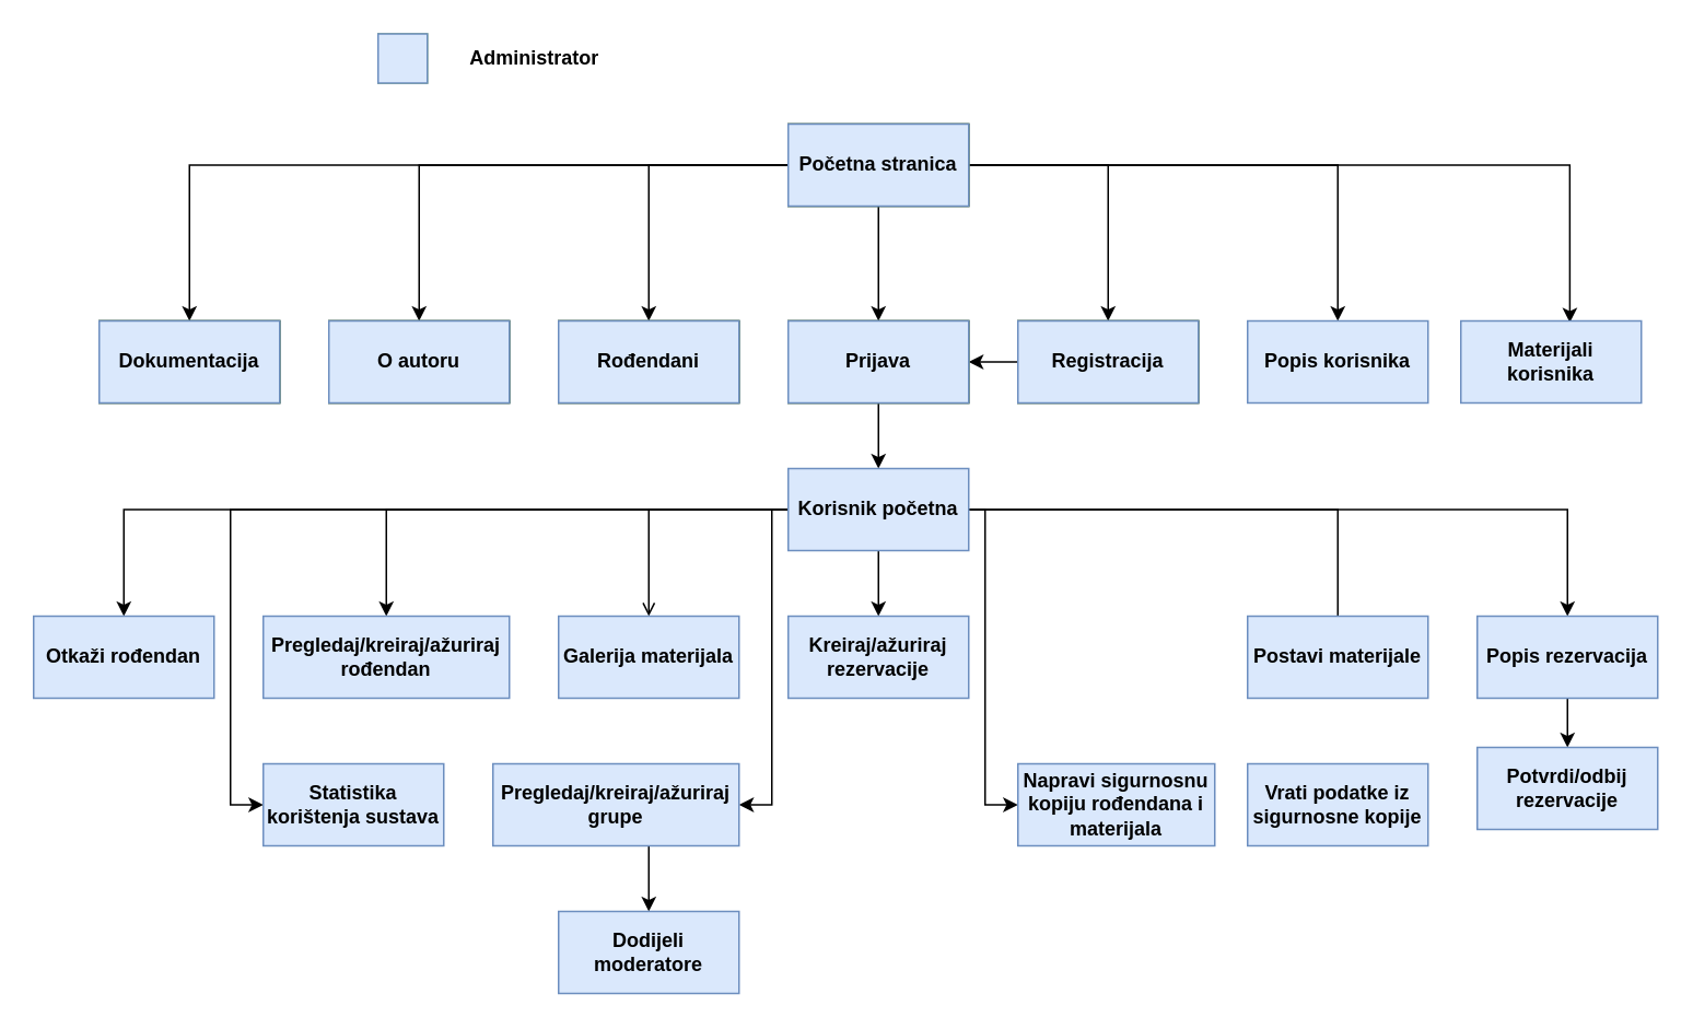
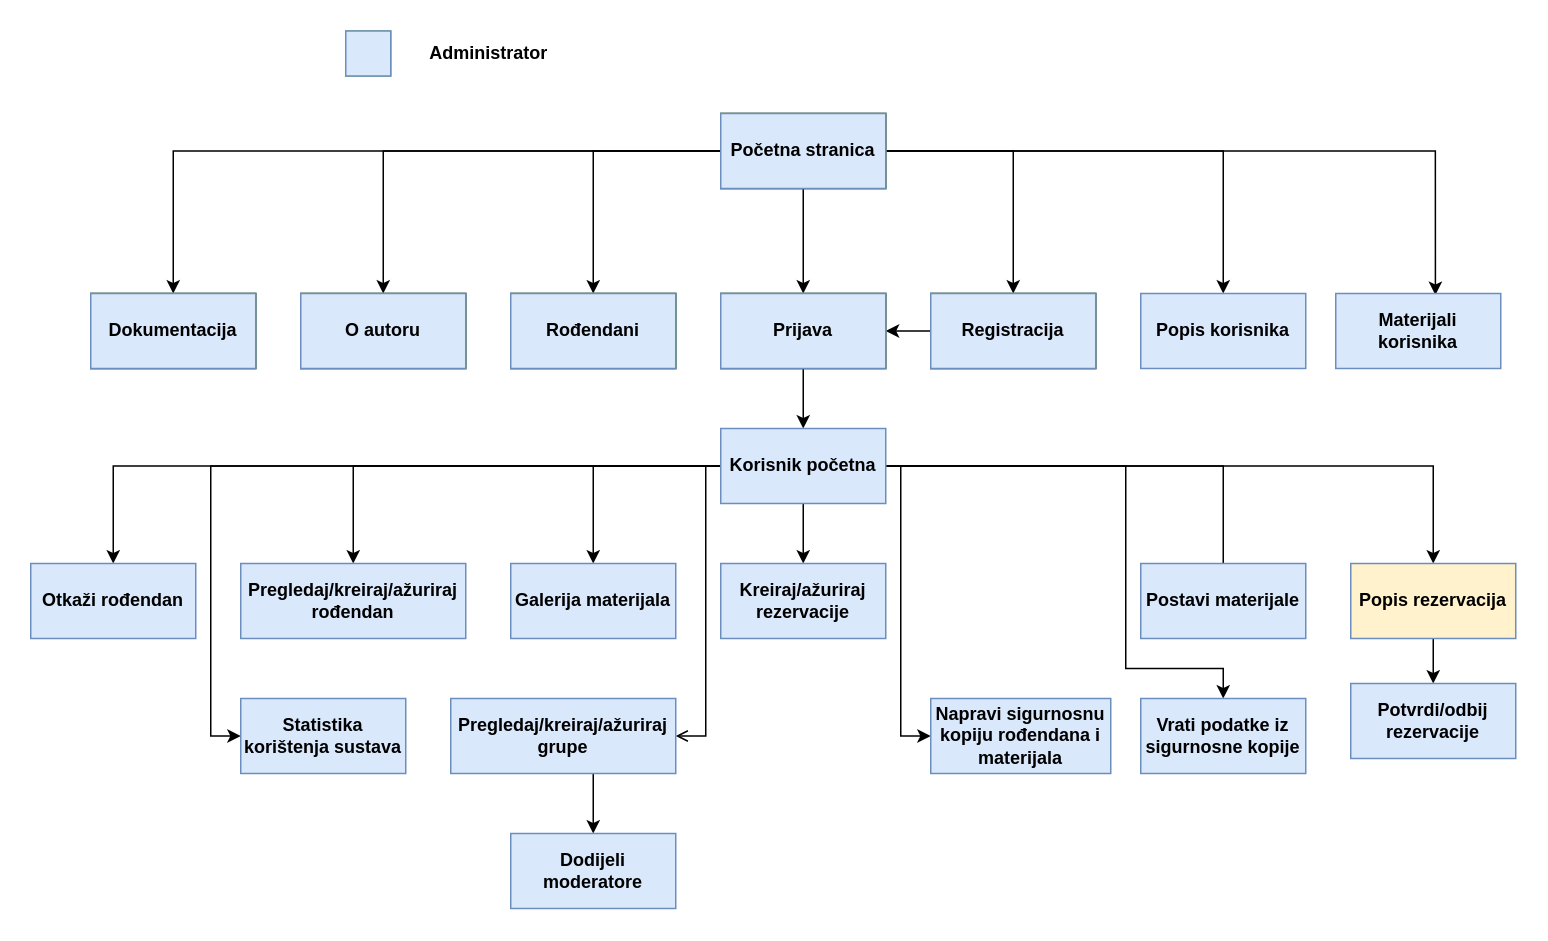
  <mxCell id="0" />
  <mxCell id="1" parent="0" />
  <mxCell id="2" style="edgeStyle=orthogonalEdgeStyle;rounded=0;orthogonalLoop=1;jettySize=auto;html=1;entryX=0.5;entryY=0;entryDx=0;entryDy=0;" parent="1" source="9" target="12" edge="1"><mxGeometry relative="1" as="geometry" /></mxCell>
  <mxCell id="3" style="edgeStyle=orthogonalEdgeStyle;rounded=0;orthogonalLoop=1;jettySize=auto;html=1;" parent="1" source="9" target="11" edge="1"><mxGeometry relative="1" as="geometry" /></mxCell>
  <mxCell id="4" style="edgeStyle=orthogonalEdgeStyle;rounded=0;orthogonalLoop=1;jettySize=auto;html=1;" parent="1" source="9" target="13" edge="1"><mxGeometry relative="1" as="geometry" /></mxCell>
  <mxCell id="5" style="edgeStyle=orthogonalEdgeStyle;rounded=0;orthogonalLoop=1;jettySize=auto;html=1;" parent="1" source="9" target="14" edge="1"><mxGeometry relative="1" as="geometry" /></mxCell>
  <mxCell id="6" style="edgeStyle=orthogonalEdgeStyle;rounded=0;orthogonalLoop=1;jettySize=auto;html=1;" parent="1" source="9" target="15" edge="1"><mxGeometry relative="1" as="geometry" /></mxCell>
  <mxCell id="7" style="edgeStyle=orthogonalEdgeStyle;rounded=0;orthogonalLoop=1;jettySize=auto;html=1;entryX=0.604;entryY=0.02;entryDx=0;entryDy=0;entryPerimeter=0;" parent="1" source="9" target="16" edge="1"><mxGeometry relative="1" as="geometry" /></mxCell>
  <mxCell id="8" style="edgeStyle=orthogonalEdgeStyle;rounded=0;orthogonalLoop=1;jettySize=auto;html=1;" parent="1" source="9" target="17" edge="1"><mxGeometry relative="1" as="geometry" /></mxCell>
  <mxCell id="9" value="Početna stranica" style="rounded=0;whiteSpace=wrap;html=1;" parent="1" vertex="1"><mxGeometry x="480" y="75" width="110" height="50" as="geometry" /></mxCell>
  <mxCell id="10" style="edgeStyle=orthogonalEdgeStyle;rounded=0;orthogonalLoop=1;jettySize=auto;html=1;" parent="1" source="11" target="12" edge="1"><mxGeometry relative="1" as="geometry" /></mxCell>
  <mxCell id="11" value="Registracija" style="rounded=0;whiteSpace=wrap;html=1;" parent="1" vertex="1"><mxGeometry x="620" y="195" width="110" height="50" as="geometry" /></mxCell>
  <mxCell id="12" value="Prijava" style="rounded=0;whiteSpace=wrap;html=1;" parent="1" vertex="1"><mxGeometry x="480" y="195" width="110" height="50" as="geometry" /></mxCell>
  <mxCell id="13" value="Dokumentacija" style="rounded=0;whiteSpace=wrap;html=1;" parent="1" vertex="1"><mxGeometry x="60" y="195" width="110" height="50" as="geometry" /></mxCell>
  <mxCell id="14" value="O autoru" style="rounded=0;whiteSpace=wrap;html=1;" parent="1" vertex="1"><mxGeometry x="200" y="195" width="110" height="50" as="geometry" /></mxCell>
  <mxCell id="15" value="Popis korisnika" style="rounded=0;whiteSpace=wrap;html=1;fillColor=#dae8fc;strokeColor=#6c8ebf;fontStyle=1" parent="1" vertex="1"><mxGeometry x="760" y="195" width="110" height="50" as="geometry" /></mxCell>
  <mxCell id="16" value="Materijali korisnika" style="rounded=0;whiteSpace=wrap;html=1;fillColor=#dae8fc;strokeColor=#6c8ebf;fontStyle=1" parent="1" vertex="1"><mxGeometry x="890" y="195" width="110" height="50" as="geometry" /></mxCell>
  <mxCell id="17" value="Rođendani" style="rounded=0;whiteSpace=wrap;html=1;" parent="1" vertex="1"><mxGeometry x="340" y="195" width="110" height="50" as="geometry" /></mxCell>
  <mxCell id="18" value="Administrator" style="text;html=1;align=center;verticalAlign=middle;resizable=0;points=[];autosize=1;strokeColor=none;fontStyle=1" parent="1" vertex="1"><mxGeometry x="280" y="25" width="90" height="20" as="geometry" /></mxCell>
  <mxCell id="19" value="" style="rounded=0;whiteSpace=wrap;html=1;fillColor=#d5e8d4;strokeColor=#82b366;" parent="1" vertex="1"><mxGeometry x="230" y="20" width="30" height="30" as="geometry" /></mxCell>
  <mxCell id="20" value="Početna stranica" style="rounded=0;whiteSpace=wrap;html=1;fillColor=#d5e8d4;strokeColor=#82b366;fontStyle=1" parent="1" vertex="1"><mxGeometry x="480" y="75" width="110" height="50" as="geometry" /></mxCell>
  <mxCell id="21" style="edgeStyle=orthogonalEdgeStyle;rounded=0;orthogonalLoop=1;jettySize=auto;html=1;entryX=0.5;entryY=0;entryDx=0;entryDy=0;" parent="1" source="22" target="37" edge="1"><mxGeometry relative="1" as="geometry" /></mxCell>
  <mxCell id="22" value="Prijava" style="rounded=0;whiteSpace=wrap;html=1;fillColor=#d5e8d4;strokeColor=#82b366;fontStyle=1" parent="1" vertex="1"><mxGeometry x="480" y="195" width="110" height="50" as="geometry" /></mxCell>
  <mxCell id="23" value="Rođendani" style="rounded=0;whiteSpace=wrap;html=1;fillColor=#d5e8d4;strokeColor=#82b366;fontStyle=1" parent="1" vertex="1"><mxGeometry x="340" y="195" width="110" height="50" as="geometry" /></mxCell>
  <mxCell id="24" value="O autoru" style="rounded=0;whiteSpace=wrap;html=1;fillColor=#d5e8d4;strokeColor=#82b366;fontStyle=1" parent="1" vertex="1"><mxGeometry x="200" y="195" width="110" height="50" as="geometry" /></mxCell>
  <mxCell id="25" value="Dokumentacija" style="rounded=0;whiteSpace=wrap;html=1;fillColor=#d5e8d4;strokeColor=#82b366;fontStyle=1" parent="1" vertex="1"><mxGeometry x="60" y="195" width="110" height="50" as="geometry" /></mxCell>
  <mxCell id="26" value="Registracija" style="rounded=0;whiteSpace=wrap;html=1;fillColor=#d5e8d4;strokeColor=#82b366;fontStyle=1" parent="1" vertex="1"><mxGeometry x="620" y="195" width="110" height="50" as="geometry" /></mxCell>
  <mxCell id="27" style="edgeStyle=orthogonalEdgeStyle;rounded=0;orthogonalLoop=1;jettySize=auto;html=1;entryX=0.5;entryY=0;entryDx=0;entryDy=0;" parent="1" source="37" target="38" edge="1"><mxGeometry relative="1" as="geometry" /></mxCell>
  <mxCell id="28" style="edgeStyle=orthogonalEdgeStyle;rounded=0;orthogonalLoop=1;jettySize=auto;html=1;endArrow=none;" parent="1" source="37" target="39" edge="1"><mxGeometry relative="1" as="geometry" /></mxCell>
- <mxCell id="29" style="edgeStyle=orthogonalEdgeStyle;rounded=0;orthogonalLoop=1;jettySize=auto;html=1;entryX=0.5;entryY=0;entryDx=0;entryDy=0;endArrow=open;" parent="1" source="37" target="40" edge="1"><mxGeometry relative="1" as="geometry" /></mxCell>
+ <mxCell id="29" style="edgeStyle=orthogonalEdgeStyle;rounded=0;orthogonalLoop=1;jettySize=auto;html=1;entryX=0.5;entryY=0;entryDx=0;entryDy=0;" parent="1" source="37" target="40" edge="1"><mxGeometry relative="1" as="geometry" /></mxCell>
  <mxCell id="30" style="edgeStyle=orthogonalEdgeStyle;rounded=0;orthogonalLoop=1;jettySize=auto;html=1;" parent="1" source="37" target="48" edge="1"><mxGeometry relative="1" as="geometry" /></mxCell>
  <mxCell id="31" style="edgeStyle=orthogonalEdgeStyle;rounded=0;orthogonalLoop=1;jettySize=auto;html=1;entryX=0.5;entryY=0;entryDx=0;entryDy=0;" parent="1" source="37" target="49" edge="1"><mxGeometry relative="1" as="geometry" /></mxCell>
  <mxCell id="32" style="edgeStyle=orthogonalEdgeStyle;rounded=0;orthogonalLoop=1;jettySize=auto;html=1;entryX=0.5;entryY=0;entryDx=0;entryDy=0;" parent="1" source="37" target="51" edge="1"><mxGeometry relative="1" as="geometry" /></mxCell>
- <mxCell id="33" style="edgeStyle=orthogonalEdgeStyle;rounded=0;orthogonalLoop=1;jettySize=auto;html=1;entryX=1;entryY=0.5;entryDx=0;entryDy=0;" edge="1" parent="1" source="37" target="54"><mxGeometry relative="1" as="geometry"><Array as="points"><mxPoint x="470" y="310" /><mxPoint x="470" y="490" /></Array></mxGeometry></mxCell>
+ <mxCell id="33" style="edgeStyle=orthogonalEdgeStyle;rounded=0;orthogonalLoop=1;jettySize=auto;html=1;entryX=1;entryY=0.5;entryDx=0;entryDy=0;endArrow=open;" edge="1" parent="1" source="37" target="54"><mxGeometry relative="1" as="geometry"><Array as="points"><mxPoint x="470" y="310" /><mxPoint x="470" y="490" /></Array></mxGeometry></mxCell>
  <mxCell id="34" style="edgeStyle=orthogonalEdgeStyle;rounded=0;orthogonalLoop=1;jettySize=auto;html=1;entryX=0;entryY=0.5;entryDx=0;entryDy=0;" edge="1" parent="1" source="37" target="56"><mxGeometry relative="1" as="geometry"><Array as="points"><mxPoint x="600" y="310" /><mxPoint x="600" y="490" /></Array></mxGeometry></mxCell>
+ <mxCell id="35" style="edgeStyle=orthogonalEdgeStyle;rounded=0;orthogonalLoop=1;jettySize=auto;html=1;" edge="1" parent="1" source="37" target="57"><mxGeometry relative="1" as="geometry"><Array as="points"><mxPoint x="750" y="310" /><mxPoint x="750" y="445" /><mxPoint x="815" y="445" /></Array></mxGeometry></mxCell>
  <mxCell id="36" style="edgeStyle=orthogonalEdgeStyle;rounded=0;orthogonalLoop=1;jettySize=auto;html=1;entryX=0;entryY=0.5;entryDx=0;entryDy=0;" edge="1" parent="1" source="37" target="58"><mxGeometry relative="1" as="geometry" /></mxCell>
  <mxCell id="37" value="Korisnik početna" style="rounded=0;whiteSpace=wrap;html=1;fillColor=#dae8fc;strokeColor=#6c8ebf;fontStyle=1" parent="1" vertex="1"><mxGeometry x="480" y="285" width="110" height="50" as="geometry" /></mxCell>
  <mxCell id="38" value="Kreiraj/ažuriraj rezervacije" style="rounded=0;whiteSpace=wrap;html=1;fillColor=#dae8fc;strokeColor=#6c8ebf;fontStyle=1" parent="1" vertex="1"><mxGeometry x="480" y="375" width="110" height="50" as="geometry" /></mxCell>
  <mxCell id="39" value="Postavi materijale" style="rounded=0;whiteSpace=wrap;html=1;fillColor=#dae8fc;strokeColor=#6c8ebf;fontStyle=1" parent="1" vertex="1"><mxGeometry x="760" y="375" width="110" height="50" as="geometry" /></mxCell>
  <mxCell id="40" value="Galerija materijala" style="rounded=0;whiteSpace=wrap;html=1;fillColor=#dae8fc;strokeColor=#6c8ebf;fontStyle=1" parent="1" vertex="1"><mxGeometry x="340" y="375" width="110" height="50" as="geometry" /></mxCell>
  <mxCell id="41" value="" style="rounded=0;whiteSpace=wrap;html=1;fillColor=#dae8fc;strokeColor=#6c8ebf;" parent="1" vertex="1"><mxGeometry x="230" y="20" width="30" height="30" as="geometry" /></mxCell>
  <mxCell id="42" value="Početna stranica" style="rounded=0;whiteSpace=wrap;html=1;fillColor=#dae8fc;strokeColor=#6c8ebf;fontStyle=1" parent="1" vertex="1"><mxGeometry x="480" y="75" width="110" height="50" as="geometry" /></mxCell>
  <mxCell id="43" value="Dokumentacija" style="rounded=0;whiteSpace=wrap;html=1;fillColor=#dae8fc;strokeColor=#6c8ebf;fontStyle=1" parent="1" vertex="1"><mxGeometry x="60" y="195" width="110" height="50" as="geometry" /></mxCell>
  <mxCell id="44" value="O autoru" style="rounded=0;whiteSpace=wrap;html=1;fillColor=#dae8fc;strokeColor=#6c8ebf;fontStyle=1" parent="1" vertex="1"><mxGeometry x="200" y="195" width="110" height="50" as="geometry" /></mxCell>
  <mxCell id="45" value="Rođendani" style="rounded=0;whiteSpace=wrap;html=1;fillColor=#dae8fc;strokeColor=#6c8ebf;fontStyle=1" parent="1" vertex="1"><mxGeometry x="340" y="195" width="110" height="50" as="geometry" /></mxCell>
  <mxCell id="46" value="Prijava" style="rounded=0;whiteSpace=wrap;html=1;fillColor=#dae8fc;strokeColor=#6c8ebf;fontStyle=1" parent="1" vertex="1"><mxGeometry x="480" y="195" width="110" height="50" as="geometry" /></mxCell>
  <mxCell id="47" value="Registracija" style="rounded=0;whiteSpace=wrap;html=1;fillColor=#dae8fc;strokeColor=#6c8ebf;fontStyle=1" parent="1" vertex="1"><mxGeometry x="620" y="195" width="110" height="50" as="geometry" /></mxCell>
  <mxCell id="48" value="Pregledaj/kreiraj/ažuriraj rođendan" style="rounded=0;whiteSpace=wrap;html=1;fillColor=#dae8fc;strokeColor=#6c8ebf;fontStyle=1" parent="1" vertex="1"><mxGeometry x="160" y="375" width="150" height="50" as="geometry" /></mxCell>
  <mxCell id="49" value="Otkaži rođendan" style="rounded=0;whiteSpace=wrap;html=1;fillColor=#dae8fc;strokeColor=#6c8ebf;fontStyle=1" parent="1" vertex="1"><mxGeometry x="20" y="375" width="110" height="50" as="geometry" /></mxCell>
  <mxCell id="50" style="edgeStyle=orthogonalEdgeStyle;rounded=0;orthogonalLoop=1;jettySize=auto;html=1;" parent="1" source="51" target="52" edge="1"><mxGeometry relative="1" as="geometry" /></mxCell>
- <mxCell id="51" value="Popis rezervacija" style="rounded=0;whiteSpace=wrap;html=1;fillColor=#dae8fc;strokeColor=#6c8ebf;fontStyle=1" parent="1" vertex="1"><mxGeometry x="900" y="375" width="110" height="50" as="geometry" /></mxCell>
+ <mxCell id="51" value="Popis rezervacija" style="rounded=0;whiteSpace=wrap;html=1;fillColor=#fff2cc;strokeColor=#6c8ebf;fontStyle=1;" parent="1" vertex="1"><mxGeometry x="900" y="375" width="110" height="50" as="geometry" /></mxCell>
  <mxCell id="52" value="Potvrdi/odbij rezervacije" style="rounded=0;whiteSpace=wrap;html=1;fillColor=#dae8fc;strokeColor=#6c8ebf;fontStyle=1" parent="1" vertex="1"><mxGeometry x="900" y="455" width="110" height="50" as="geometry" /></mxCell>
  <mxCell id="53" style="edgeStyle=orthogonalEdgeStyle;rounded=0;orthogonalLoop=1;jettySize=auto;html=1;" edge="1" parent="1" source="54" target="55"><mxGeometry relative="1" as="geometry"><Array as="points"><mxPoint x="395" y="525" /><mxPoint x="395" y="525" /></Array></mxGeometry></mxCell>
  <mxCell id="54" value="Pregledaj/kreiraj/ažuriraj grupe" style="rounded=0;whiteSpace=wrap;html=1;fillColor=#dae8fc;strokeColor=#6c8ebf;fontStyle=1" vertex="1" parent="1"><mxGeometry x="300" y="465" width="150" height="50" as="geometry" /></mxCell>
  <mxCell id="55" value="Dodijeli moderatore" style="rounded=0;whiteSpace=wrap;html=1;fillColor=#dae8fc;strokeColor=#6c8ebf;fontStyle=1" vertex="1" parent="1"><mxGeometry x="340" y="555" width="110" height="50" as="geometry" /></mxCell>
  <mxCell id="56" value="Napravi sigurnosnu kopiju rođendana i materijala" style="rounded=0;whiteSpace=wrap;html=1;fillColor=#dae8fc;strokeColor=#6c8ebf;fontStyle=1" vertex="1" parent="1"><mxGeometry x="620" y="465" width="120" height="50" as="geometry" /></mxCell>
  <mxCell id="57" value="Vrati podatke iz sigurnosne kopije" style="rounded=0;whiteSpace=wrap;html=1;fillColor=#dae8fc;strokeColor=#6c8ebf;fontStyle=1" vertex="1" parent="1"><mxGeometry x="760" y="465" width="110" height="50" as="geometry" /></mxCell>
  <mxCell id="58" value="Statistika korištenja sustava" style="rounded=0;whiteSpace=wrap;html=1;fillColor=#dae8fc;strokeColor=#6c8ebf;fontStyle=1" vertex="1" parent="1"><mxGeometry x="160" y="465" width="110" height="50" as="geometry" /></mxCell>
